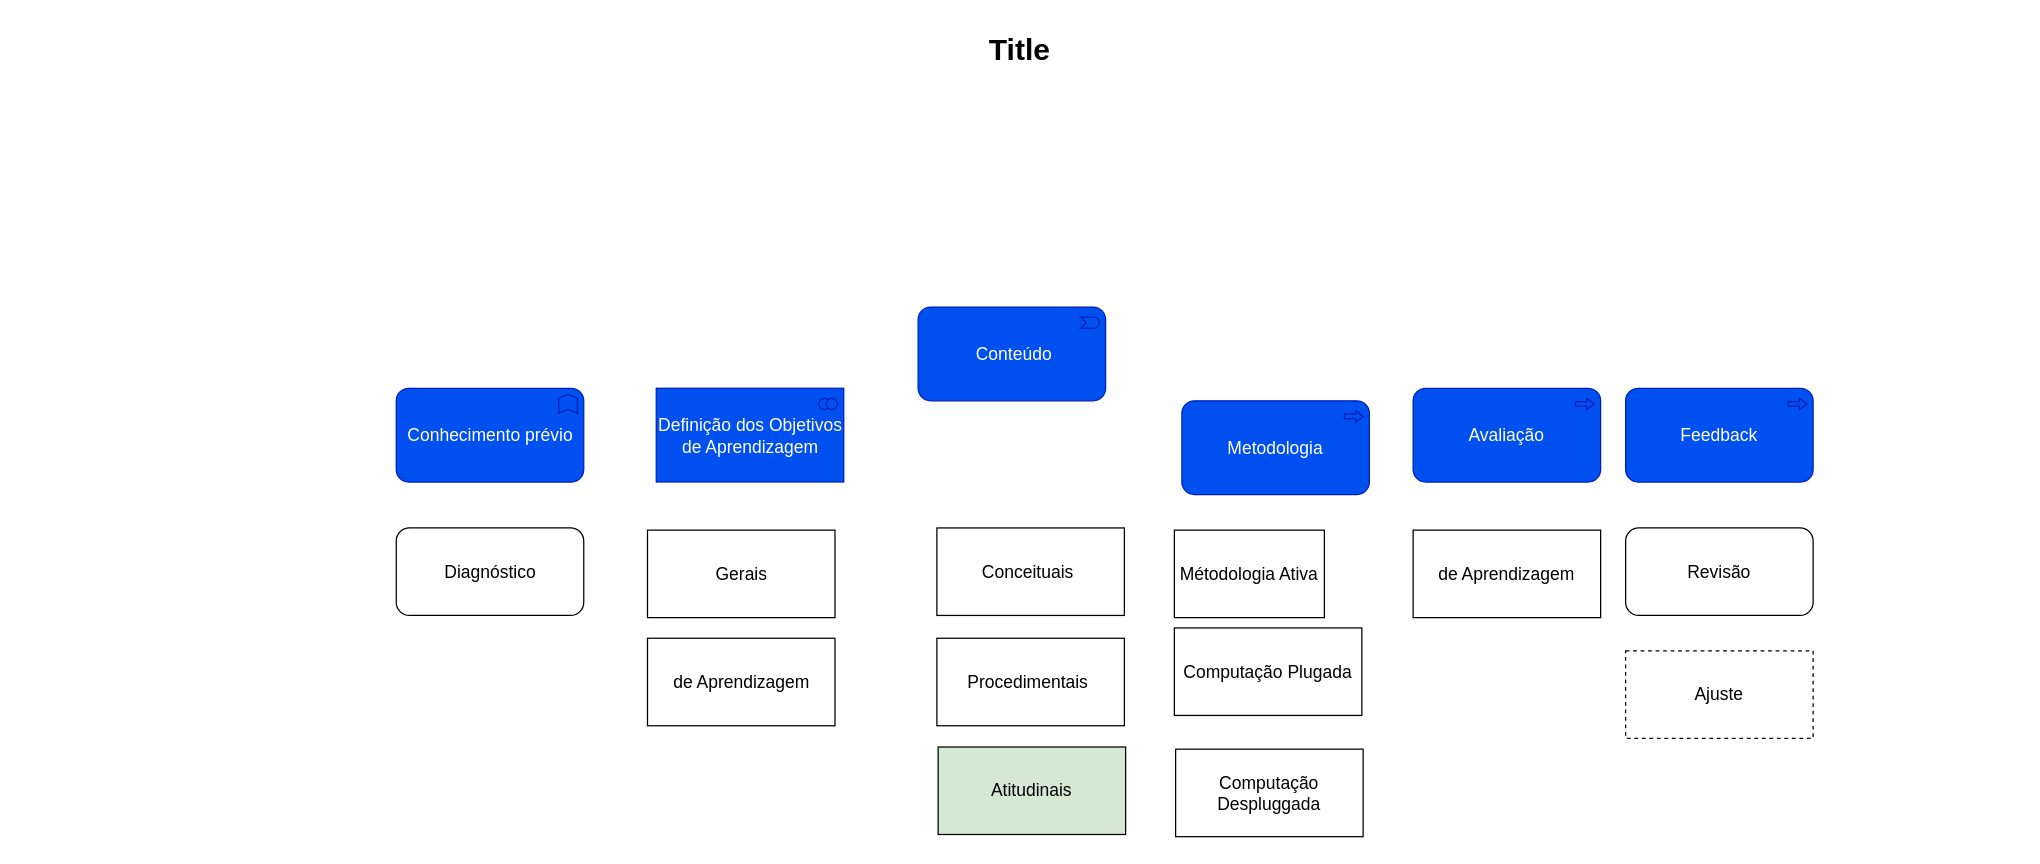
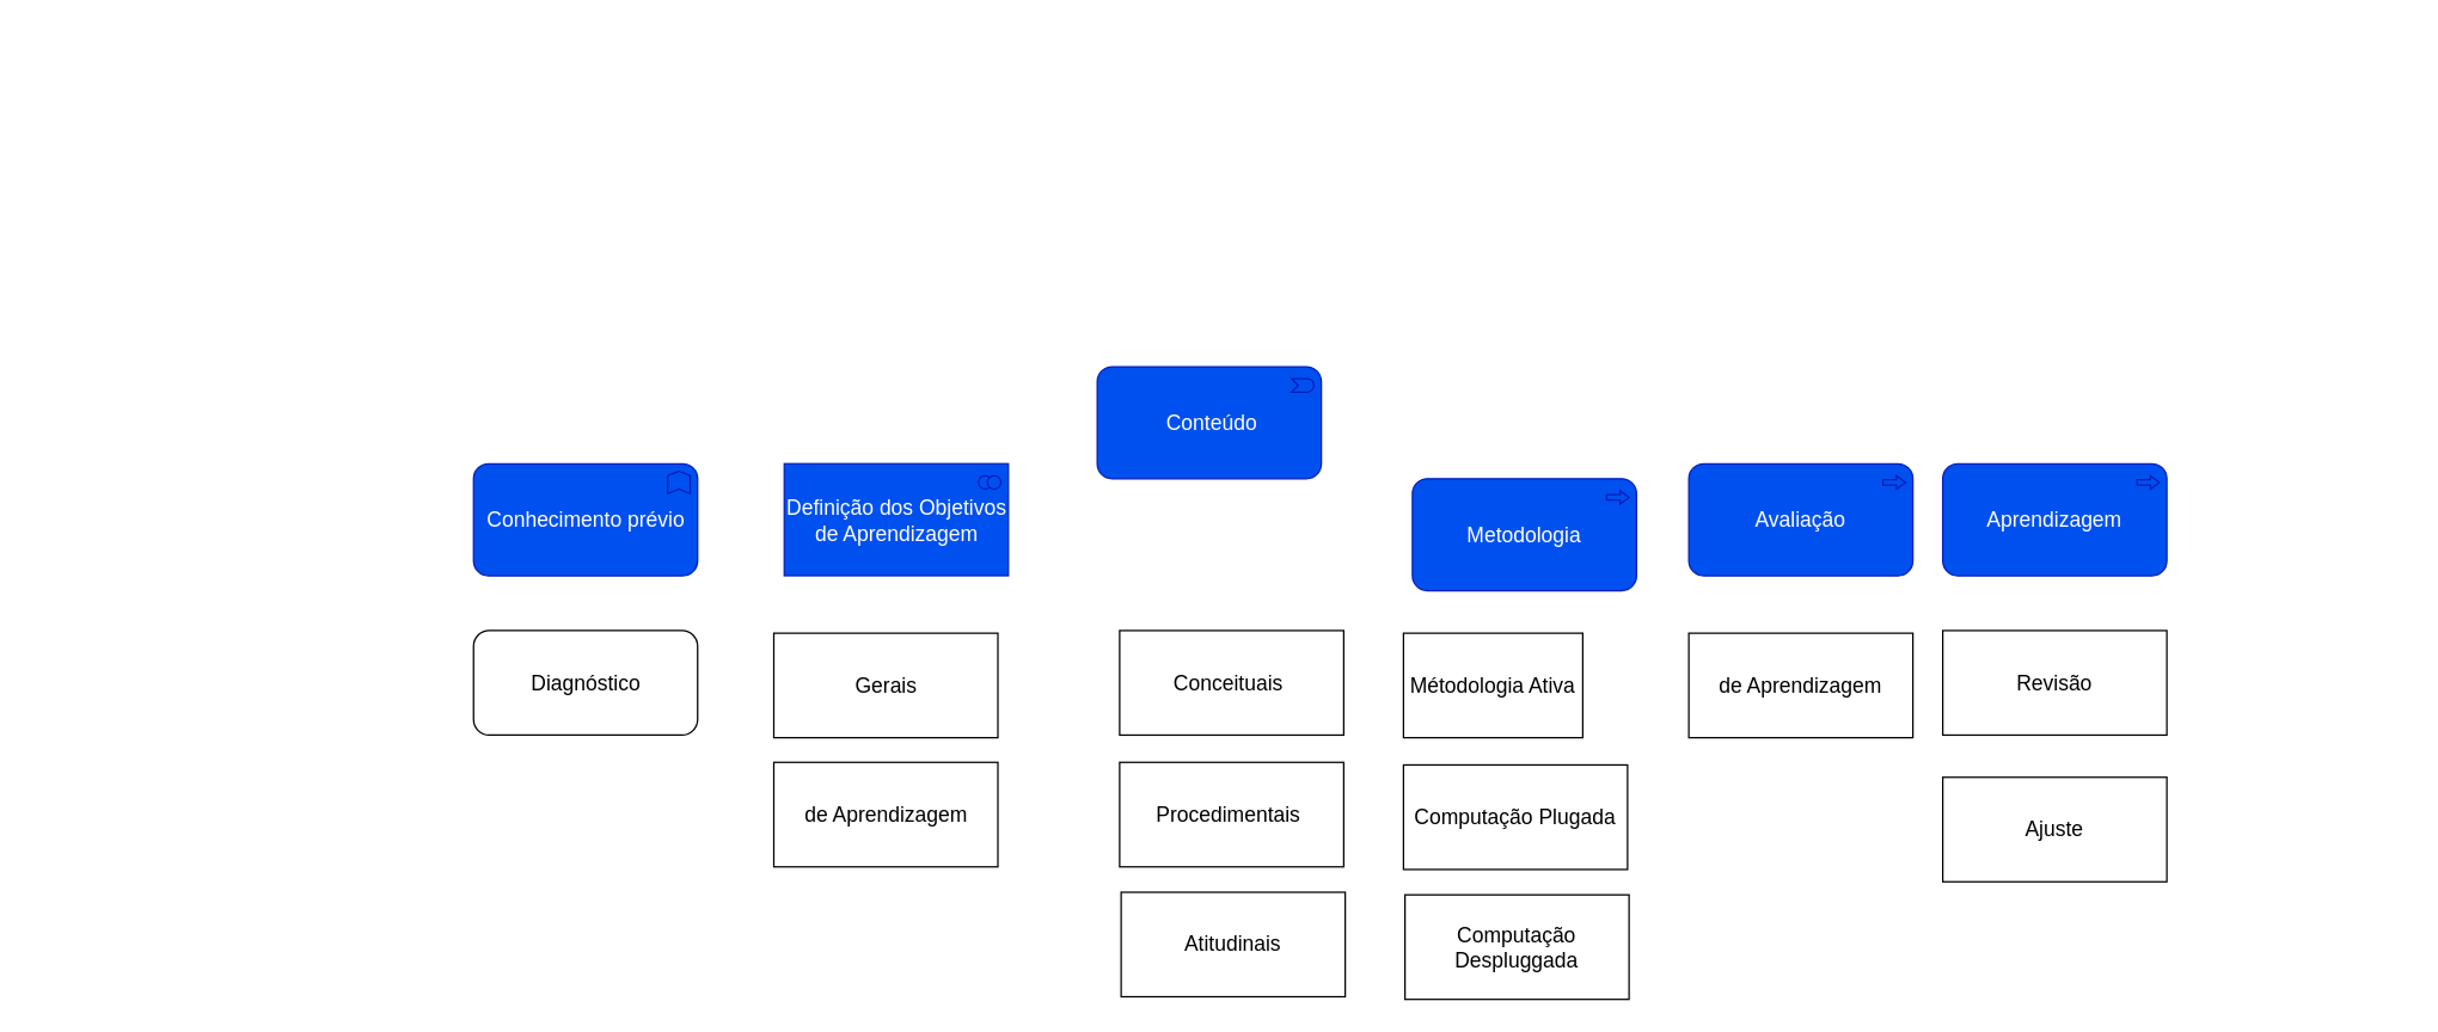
  <mxCell id="0" />
  <mxCell id="1" parent="0" />
  <mxCell id="2" value="Conhecimento prévio" style="html=1;whiteSpace=wrap;fillColor=#0050ef;shape=mxgraph.archimate3.application;appType=func;archiType=rounded;fontSize=14;strokeColor=#001DBC;fontColor=#ffffff;" parent="1" vertex="1"><mxGeometry x="316.5" y="310" width="150" height="75" as="geometry" /></mxCell>
  <mxCell id="3" value="Definição dos Objetivos de Aprendizagem" style="html=1;whiteSpace=wrap;fillColor=#0050ef;shape=mxgraph.archimate3.application;appType=collab;archiType=square;fontSize=14;fontColor=#ffffff;strokeColor=#001DBC;" parent="1" vertex="1"><mxGeometry x="524.5" y="310" width="150" height="75" as="geometry" /></mxCell>
  <mxCell id="4" value="&amp;nbsp;Conteúdo" style="html=1;whiteSpace=wrap;fillColor=#0050ef;shape=mxgraph.archimate3.application;appType=event;archiType=rounded;fontSize=14;fontColor=#ffffff;strokeColor=#001DBC;" parent="1" vertex="1"><mxGeometry x="734" y="245" width="150" height="75" as="geometry" /></mxCell>
  <mxCell id="5" value="&amp;nbsp;Metodologia&amp;nbsp;" style="html=1;whiteSpace=wrap;fillColor=#0050ef;shape=mxgraph.archimate3.application;appType=proc;archiType=rounded;fontSize=14;fontColor=#ffffff;strokeColor=#001DBC;" parent="1" vertex="1"><mxGeometry x="945" y="320" width="150" height="75" as="geometry" /></mxCell>
- <mxCell id="6" value="Title" style="text;strokeColor=none;fillColor=none;html=1;fontSize=24;fontStyle=1;verticalAlign=middle;align=center;" parent="1" vertex="1"><mxGeometry x="20" y="20" width="1590" height="40" as="geometry" /></mxCell>
  <mxCell id="7" value="Avaliação" style="html=1;whiteSpace=wrap;fillColor=#0050ef;shape=mxgraph.archimate3.application;appType=proc;archiType=rounded;fontSize=14;fontColor=#ffffff;strokeColor=#001DBC;" vertex="1" parent="1"><mxGeometry x="1130" y="310" width="150" height="75" as="geometry" /></mxCell>
- <mxCell id="8" value="Feedback" style="html=1;whiteSpace=wrap;fillColor=#0050ef;shape=mxgraph.archimate3.application;appType=proc;archiType=rounded;fontSize=14;fontColor=#ffffff;strokeColor=#001DBC;" vertex="1" parent="1"><mxGeometry x="1300" y="310" width="150" height="75" as="geometry" /></mxCell>
+ <mxCell id="8" value="Aprendizagem" style="html=1;whiteSpace=wrap;fillColor=#0050ef;shape=mxgraph.archimate3.application;appType=proc;archiType=rounded;fontSize=14;fontColor=#ffffff;strokeColor=#001DBC;" vertex="1" parent="1"><mxGeometry x="1300" y="310" width="150" height="75" as="geometry" /></mxCell>
  <mxCell id="9" value="&lt;span style=&quot;font-size: 14px;&quot;&gt;de Aprendizagem&lt;/span&gt;" style="rounded=0;whiteSpace=wrap;html=1;" vertex="1" parent="1"><mxGeometry x="517.5" y="510" width="150" height="70" as="geometry" /></mxCell>
- <mxCell id="10" value="&lt;span style=&quot;font-size: 14px;&quot;&gt;Atitudinais&lt;/span&gt;" style="rounded=0;whiteSpace=wrap;html=1;fillColor=#d5e8d4;" vertex="1" parent="1"><mxGeometry x="750" y="597" width="150" height="70" as="geometry" /></mxCell>
+ <mxCell id="10" value="&lt;span style=&quot;font-size: 14px;&quot;&gt;Atitudinais&lt;/span&gt;" style="rounded=0;whiteSpace=wrap;html=1;" vertex="1" parent="1"><mxGeometry x="750" y="597" width="150" height="70" as="geometry" /></mxCell>
  <mxCell id="11" value="&lt;span style=&quot;font-size: 14px;&quot;&gt;Procedimentais&amp;nbsp;&lt;/span&gt;" style="rounded=0;whiteSpace=wrap;html=1;" vertex="1" parent="1"><mxGeometry x="749" y="510" width="150" height="70" as="geometry" /></mxCell>
  <mxCell id="12" value="&lt;span style=&quot;font-size: 14px;&quot;&gt;Conceituais&amp;nbsp;&lt;/span&gt;" style="rounded=0;whiteSpace=wrap;html=1;" vertex="1" parent="1"><mxGeometry x="749" y="421.75" width="150" height="70" as="geometry" /></mxCell>
  <mxCell id="13" value="&lt;span style=&quot;font-size: 14px;&quot;&gt;Computação Despluggada&lt;/span&gt;" style="rounded=0;whiteSpace=wrap;html=1;" vertex="1" parent="1"><mxGeometry x="940" y="598.75" width="150" height="70" as="geometry" /></mxCell>
- <mxCell id="14" value="&lt;span style=&quot;font-size: 14px;&quot;&gt;Computação Plugada&lt;/span&gt;" style="rounded=0;whiteSpace=wrap;html=1;" vertex="1" parent="1"><mxGeometry x="939" y="501.75" width="150" height="70" as="geometry" /></mxCell>
+ <mxCell id="14" value="&lt;span style=&quot;font-size: 14px;&quot;&gt;Computação Plugada&lt;/span&gt;" style="rounded=0;whiteSpace=wrap;html=1;" vertex="1" parent="1"><mxGeometry x="939" y="511.75" width="150" height="70" as="geometry" /></mxCell>
  <mxCell id="15" value="&lt;span style=&quot;font-size: 14px;&quot;&gt;Métodologia Ativa&lt;/span&gt;" style="rounded=0;whiteSpace=wrap;html=1;" vertex="1" parent="1"><mxGeometry x="939" y="423.5" width="120" height="70" as="geometry" /></mxCell>
  <mxCell id="16" value="&lt;span style=&quot;font-size: 14px;&quot;&gt;de Aprendizagem&lt;/span&gt;" style="rounded=0;whiteSpace=wrap;html=1;" vertex="1" parent="1"><mxGeometry x="1130" y="423.5" width="150" height="70" as="geometry" /></mxCell>
  <mxCell id="17" value="&lt;span style=&quot;font-size: 14px;&quot;&gt;Gerais&lt;/span&gt;&lt;span style=&quot;color: rgba(0, 0, 0, 0); font-family: monospace; font-size: 0px; text-align: start; text-wrap-mode: nowrap;&quot;&gt;%3CmxGraphModel%3E%3Croot%3E%3CmxCell%20id%3D%220%22%2F%3E%3CmxCell%20id%3D%221%22%20parent%3D%220%22%2F%3E%3CmxCell%20id%3D%222%22%20value%3D%22%26lt%3Bspan%20style%3D%26quot%3Bfont-size%3A%2014px%3B%26quot%3B%26gt%3BM%C3%A9todologia%20Ativa%26lt%3B%2Fspan%26gt%3B%22%20style%3D%22rounded%3D0%3BwhiteSpace%3Dwrap%3Bhtml%3D1%3B%22%20vertex%3D%221%22%20parent%3D%221%22%3E%3CmxGeometry%20x%3D%22969%22%20y%3D%22473.5%22%20width%3D%22150%22%20height%3D%2270%22%20as%3D%22geometry%22%2F%3E%3C%2FmxCell%3E%3C%2Froot%3E%3C%2FmxGraphModel%3E&lt;/span&gt;" style="rounded=0;whiteSpace=wrap;html=1;" vertex="1" parent="1"><mxGeometry x="517.5" y="423.5" width="150" height="70" as="geometry" /></mxCell>
  <mxCell id="18" value="&lt;span style=&quot;font-size: 14px;&quot;&gt;Diagnóstico&lt;/span&gt;" style="whiteSpace=wrap;html=1;rounded=1;" vertex="1" parent="1"><mxGeometry x="316.5" y="421.75" width="150" height="70" as="geometry" /></mxCell>
- <mxCell id="19" value="&lt;span style=&quot;font-size: 14px;&quot;&gt;Revisão&lt;/span&gt;" style="whiteSpace=wrap;html=1;rounded=1;" vertex="1" parent="1"><mxGeometry x="1300" y="421.75" width="150" height="70" as="geometry" /></mxCell>
- <mxCell id="20" value="&lt;span style=&quot;font-size: 14px;&quot;&gt;Ajuste&lt;/span&gt;" style="rounded=0;whiteSpace=wrap;html=1;dashed=1;" vertex="1" parent="1"><mxGeometry x="1300" y="520" width="150" height="70" as="geometry" /></mxCell>
+ <mxCell id="19" value="&lt;span style=&quot;font-size: 14px;&quot;&gt;Revisão&lt;/span&gt;" style="rounded=0;whiteSpace=wrap;html=1;" vertex="1" parent="1"><mxGeometry x="1300" y="421.75" width="150" height="70" as="geometry" /></mxCell>
+ <mxCell id="20" value="&lt;span style=&quot;font-size: 14px;&quot;&gt;Ajuste&lt;/span&gt;" style="rounded=0;whiteSpace=wrap;html=1;" vertex="1" parent="1"><mxGeometry x="1300" y="520" width="150" height="70" as="geometry" /></mxCell>
